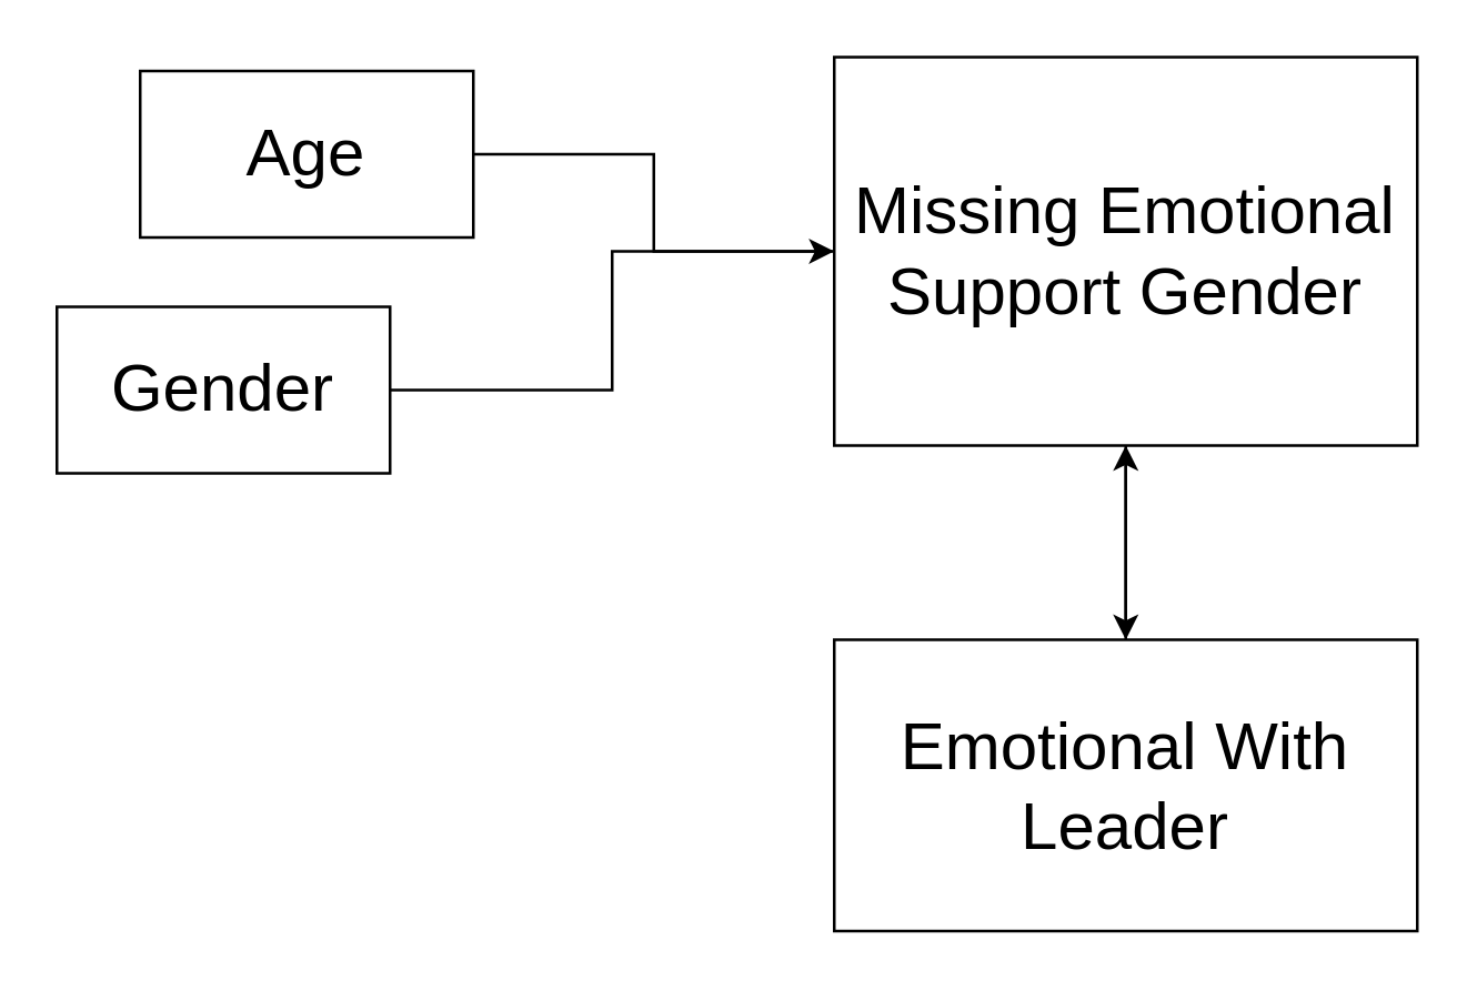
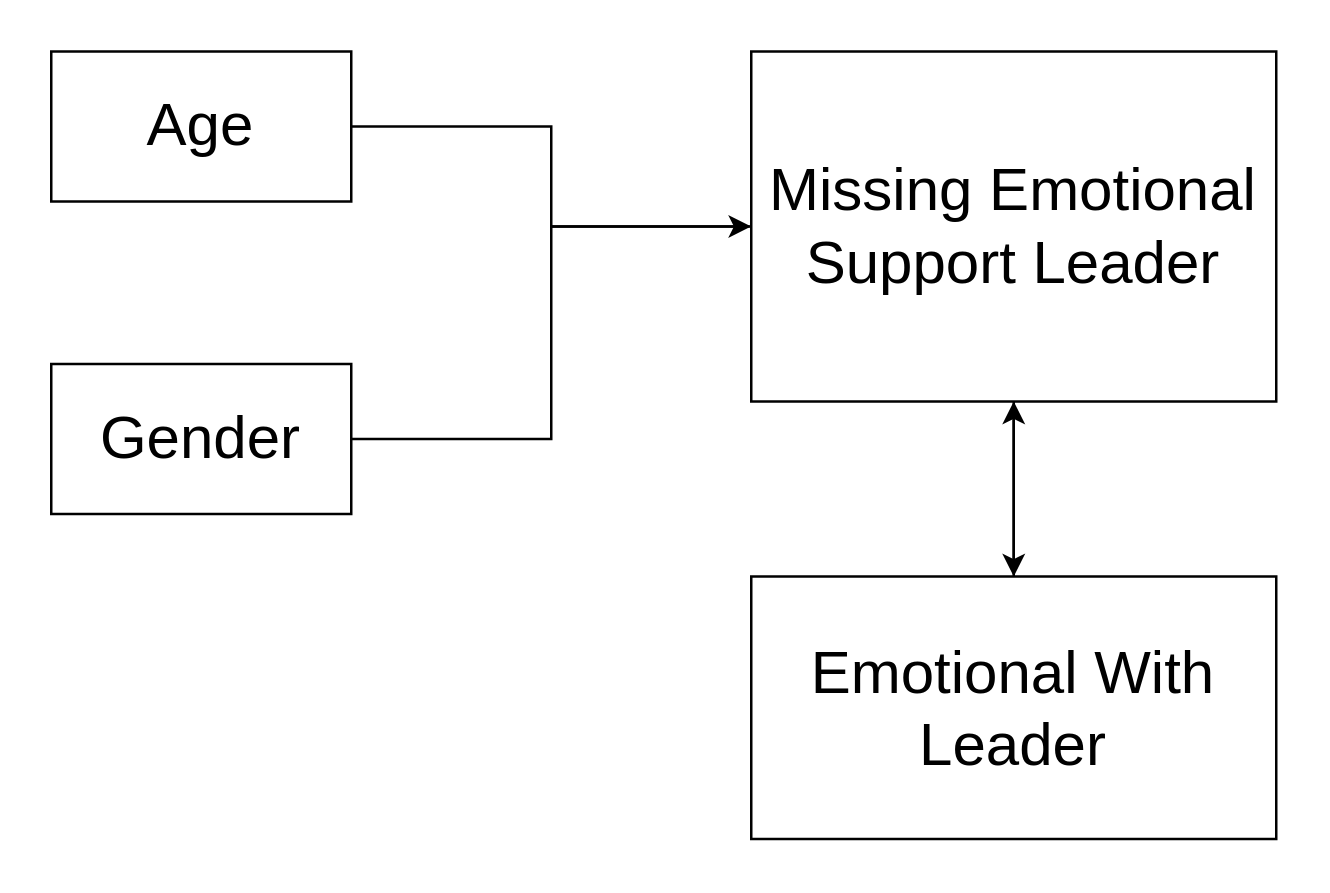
  <mxCell id="0" />
  <mxCell id="1" parent="0" />
  <mxCell id="2" style="edgeStyle=orthogonalEdgeStyle;rounded=0;orthogonalLoop=1;jettySize=auto;html=1;entryX=0.5;entryY=0;entryDx=0;entryDy=0;fontSize=24;" edge="1" parent="1" source="3" target="9"><mxGeometry relative="1" as="geometry" /></mxCell>
- <mxCell id="3" value="&lt;font style=&quot;font-size: 24px;&quot;&gt;Missing Emotional Support Gender&lt;/font&gt;" style="rounded=0;whiteSpace=wrap;html=1;" vertex="1" parent="1"><mxGeometry x="300" y="20" width="210" height="140" as="geometry" /></mxCell>
+ <mxCell id="3" value="&lt;font style=&quot;font-size: 24px;&quot;&gt;Missing Emotional Support Leader&lt;/font&gt;" style="rounded=0;whiteSpace=wrap;html=1;" vertex="1" parent="1"><mxGeometry x="300" y="20" width="210" height="140" as="geometry" /></mxCell>
  <mxCell id="4" style="edgeStyle=orthogonalEdgeStyle;rounded=0;orthogonalLoop=1;jettySize=auto;html=1;fontSize=24;" edge="1" parent="1" source="5" target="3"><mxGeometry relative="1" as="geometry" /></mxCell>
- <mxCell id="5" value="&lt;font style=&quot;font-size: 24px;&quot;&gt;Age&lt;/font&gt;" style="rounded=0;whiteSpace=wrap;html=1;" vertex="1" parent="1"><mxGeometry x="50" y="25" width="120" height="60" as="geometry" /></mxCell>
+ <mxCell id="5" value="&lt;font style=&quot;font-size: 24px;&quot;&gt;Age&lt;/font&gt;" style="rounded=0;whiteSpace=wrap;html=1;" vertex="1" parent="1"><mxGeometry x="20" y="20" width="120" height="60" as="geometry" /></mxCell>
  <mxCell id="6" style="edgeStyle=orthogonalEdgeStyle;rounded=0;orthogonalLoop=1;jettySize=auto;html=1;fontSize=24;endArrow=none;" edge="1" parent="1" source="7" target="3"><mxGeometry relative="1" as="geometry" /></mxCell>
- <mxCell id="7" value="&lt;font style=&quot;font-size: 24px;&quot;&gt;Gender&lt;/font&gt;" style="rounded=0;whiteSpace=wrap;html=1;" vertex="1" parent="1"><mxGeometry x="20" y="110" width="120" height="60" as="geometry" /></mxCell>
+ <mxCell id="7" value="&lt;font style=&quot;font-size: 24px;&quot;&gt;Gender&lt;/font&gt;" style="rounded=0;whiteSpace=wrap;html=1;" vertex="1" parent="1"><mxGeometry x="20" y="145" width="120" height="60" as="geometry" /></mxCell>
  <mxCell id="8" style="edgeStyle=orthogonalEdgeStyle;rounded=0;orthogonalLoop=1;jettySize=auto;html=1;fontSize=24;" edge="1" parent="1" source="9" target="3"><mxGeometry relative="1" as="geometry" /></mxCell>
  <mxCell id="9" value="&lt;font style=&quot;font-size: 24px;&quot;&gt;Emotional With Leader&lt;/font&gt;" style="rounded=0;whiteSpace=wrap;html=1;" vertex="1" parent="1"><mxGeometry x="300" y="230" width="210" height="105" as="geometry" /></mxCell>
